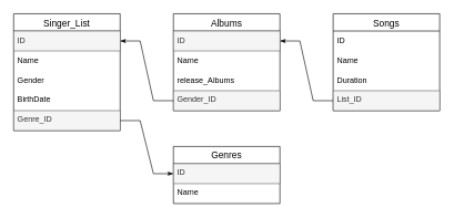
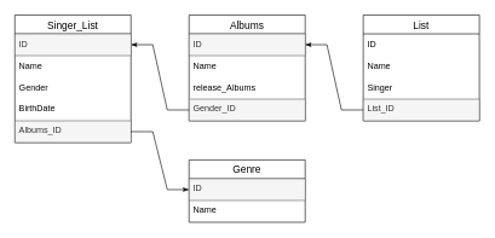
  <mxCell id="0" />
  <mxCell id="1" parent="0" />
  <mxCell id="2" value="Singer_List" style="swimlane;fontStyle=0;childLayout=stackLayout;horizontal=1;startSize=26;horizontalStack=0;resizeParent=1;resizeParentMax=0;resizeLast=0;collapsible=1;marginBottom=0;align=center;fontSize=14;" parent="1" vertex="1"><mxGeometry x="20" y="20" width="160" height="176" as="geometry" /></mxCell>
  <mxCell id="3" value="ID" style="text;strokeColor=#666666;fillColor=#f5f5f5;spacingLeft=4;spacingRight=4;overflow=hidden;rotatable=0;points=[[0,0.5],[1,0.5]];portConstraint=eastwest;fontSize=12;fontColor=#333333;" parent="2" vertex="1"><mxGeometry y="26" width="160" height="30" as="geometry" /></mxCell>
  <mxCell id="4" value="Name" style="text;strokeColor=none;fillColor=none;spacingLeft=4;spacingRight=4;overflow=hidden;rotatable=0;points=[[0,0.5],[1,0.5]];portConstraint=eastwest;fontSize=12;" parent="2" vertex="1"><mxGeometry y="56" width="160" height="30" as="geometry" /></mxCell>
  <mxCell id="5" value="Gender" style="text;strokeColor=none;fillColor=none;spacingLeft=4;spacingRight=4;overflow=hidden;rotatable=0;points=[[0,0.5],[1,0.5]];portConstraint=eastwest;fontSize=12;" parent="2" vertex="1"><mxGeometry y="86" width="160" height="30" as="geometry" /></mxCell>
  <mxCell id="6" value="BirthDate" style="text;strokeColor=none;fillColor=none;spacingLeft=4;spacingRight=4;overflow=hidden;rotatable=0;points=[[0,0.5],[1,0.5]];portConstraint=eastwest;fontSize=12;" parent="2" vertex="1"><mxGeometry y="116" width="160" height="30" as="geometry" /></mxCell>
- <mxCell id="7" value="Genre_ID" style="text;strokeColor=#666666;fillColor=#f5f5f5;spacingLeft=4;spacingRight=4;overflow=hidden;rotatable=0;points=[[0,0.5],[1,0.5]];portConstraint=eastwest;fontSize=12;fontColor=#333333;" parent="2" vertex="1"><mxGeometry y="146" width="160" height="30" as="geometry" /></mxCell>
+ <mxCell id="7" value="Albums_ID" style="text;strokeColor=#666666;fillColor=#f5f5f5;spacingLeft=4;spacingRight=4;overflow=hidden;rotatable=0;points=[[0,0.5],[1,0.5]];portConstraint=eastwest;fontSize=12;fontColor=#333333;" parent="2" vertex="1"><mxGeometry y="146" width="160" height="30" as="geometry" /></mxCell>
  <mxCell id="8" value="Albums" style="swimlane;fontStyle=0;childLayout=stackLayout;horizontal=1;startSize=26;horizontalStack=0;resizeParent=1;resizeParentMax=0;resizeLast=0;collapsible=1;marginBottom=0;align=center;fontSize=14;" parent="1" vertex="1"><mxGeometry x="260" y="20" width="160" height="146" as="geometry" /></mxCell>
  <mxCell id="9" value="ID" style="text;strokeColor=#666666;fillColor=#f5f5f5;spacingLeft=4;spacingRight=4;overflow=hidden;rotatable=0;points=[[0,0.5],[1,0.5]];portConstraint=eastwest;fontSize=12;fontColor=#333333;" parent="8" vertex="1"><mxGeometry y="26" width="160" height="30" as="geometry" /></mxCell>
  <mxCell id="10" value="Name" style="text;strokeColor=none;fillColor=none;spacingLeft=4;spacingRight=4;overflow=hidden;rotatable=0;points=[[0,0.5],[1,0.5]];portConstraint=eastwest;fontSize=12;" parent="8" vertex="1"><mxGeometry y="56" width="160" height="30" as="geometry" /></mxCell>
  <mxCell id="11" value="release_Albums" style="text;strokeColor=none;fillColor=none;spacingLeft=4;spacingRight=4;overflow=hidden;rotatable=0;points=[[0,0.5],[1,0.5]];portConstraint=eastwest;fontSize=12;" parent="8" vertex="1"><mxGeometry y="86" width="160" height="30" as="geometry" /></mxCell>
  <mxCell id="12" value="Gender_ID" style="text;strokeColor=#666666;fillColor=#f5f5f5;spacingLeft=4;spacingRight=4;overflow=hidden;rotatable=0;points=[[0,0.5],[1,0.5]];portConstraint=eastwest;fontSize=12;fontColor=#333333;" parent="8" vertex="1"><mxGeometry y="116" width="160" height="30" as="geometry" /></mxCell>
  <mxCell id="13" value="" style="edgeStyle=entityRelationEdgeStyle;fontSize=12;html=1;endArrow=classicThin;endFill=1;rounded=0;exitX=0;exitY=0.5;exitDx=0;exitDy=0;" parent="1" source="12" target="3" edge="1"><mxGeometry width="100" height="100" relative="1" as="geometry"><mxPoint x="300" y="290" as="sourcePoint" /><mxPoint x="400" y="190" as="targetPoint" /></mxGeometry></mxCell>
- <mxCell id="14" value="Songs" style="swimlane;fontStyle=0;childLayout=stackLayout;horizontal=1;startSize=26;horizontalStack=0;resizeParent=1;resizeParentMax=0;resizeLast=0;collapsible=1;marginBottom=0;align=center;fontSize=14;" parent="1" vertex="1"><mxGeometry x="500" y="20" width="160" height="146" as="geometry" /></mxCell>
+ <mxCell id="14" value="List" style="swimlane;fontStyle=0;childLayout=stackLayout;horizontal=1;startSize=26;horizontalStack=0;resizeParent=1;resizeParentMax=0;resizeLast=0;collapsible=1;marginBottom=0;align=center;fontSize=14;" parent="1" vertex="1"><mxGeometry x="500" y="20" width="160" height="146" as="geometry" /></mxCell>
  <mxCell id="15" value="ID" style="text;strokeColor=none;fillColor=none;spacingLeft=4;spacingRight=4;overflow=hidden;rotatable=0;points=[[0,0.5],[1,0.5]];portConstraint=eastwest;fontSize=12;" parent="14" vertex="1"><mxGeometry y="26" width="160" height="30" as="geometry" /></mxCell>
  <mxCell id="16" value="Name" style="text;strokeColor=none;fillColor=none;spacingLeft=4;spacingRight=4;overflow=hidden;rotatable=0;points=[[0,0.5],[1,0.5]];portConstraint=eastwest;fontSize=12;" parent="14" vertex="1"><mxGeometry y="56" width="160" height="30" as="geometry" /></mxCell>
- <mxCell id="17" value="Duration" style="text;strokeColor=none;fillColor=none;spacingLeft=4;spacingRight=4;overflow=hidden;rotatable=0;points=[[0,0.5],[1,0.5]];portConstraint=eastwest;fontSize=12;" parent="14" vertex="1"><mxGeometry y="86" width="160" height="30" as="geometry" /></mxCell>
+ <mxCell id="17" value="Singer" style="text;strokeColor=none;fillColor=none;spacingLeft=4;spacingRight=4;overflow=hidden;rotatable=0;points=[[0,0.5],[1,0.5]];portConstraint=eastwest;fontSize=12;" parent="14" vertex="1"><mxGeometry y="86" width="160" height="30" as="geometry" /></mxCell>
  <mxCell id="18" value="List_ID" style="text;strokeColor=#666666;fillColor=#f5f5f5;spacingLeft=4;spacingRight=4;overflow=hidden;rotatable=0;points=[[0,0.5],[1,0.5]];portConstraint=eastwest;fontSize=12;fontColor=#333333;" parent="14" vertex="1"><mxGeometry y="116" width="160" height="30" as="geometry" /></mxCell>
  <mxCell id="19" value="" style="edgeStyle=entityRelationEdgeStyle;fontSize=12;html=1;endArrow=classicThin;endFill=1;rounded=0;exitX=0;exitY=0.5;exitDx=0;exitDy=0;entryX=1;entryY=0.5;entryDx=0;entryDy=0;" parent="1" source="18" target="9" edge="1"><mxGeometry width="100" height="100" relative="1" as="geometry"><mxPoint x="300" y="250" as="sourcePoint" /><mxPoint x="220" y="160" as="targetPoint" /></mxGeometry></mxCell>
- <mxCell id="20" value="Genres" style="swimlane;fontStyle=0;childLayout=stackLayout;horizontal=1;startSize=26;horizontalStack=0;resizeParent=1;resizeParentMax=0;resizeLast=0;collapsible=1;marginBottom=0;align=center;fontSize=14;" parent="1" vertex="1"><mxGeometry x="260" y="220" width="160" height="86" as="geometry" /></mxCell>
+ <mxCell id="20" value="Genre" style="swimlane;fontStyle=0;childLayout=stackLayout;horizontal=1;startSize=26;horizontalStack=0;resizeParent=1;resizeParentMax=0;resizeLast=0;collapsible=1;marginBottom=0;align=center;fontSize=14;" parent="1" vertex="1"><mxGeometry x="260" y="220" width="160" height="86" as="geometry" /></mxCell>
  <mxCell id="21" value="ID" style="text;strokeColor=#666666;fillColor=#f5f5f5;spacingLeft=4;spacingRight=4;overflow=hidden;rotatable=0;points=[[0,0.5],[1,0.5]];portConstraint=eastwest;fontSize=12;fontColor=#333333;" parent="20" vertex="1"><mxGeometry y="26" width="160" height="30" as="geometry" /></mxCell>
  <mxCell id="22" value="Name" style="text;strokeColor=none;fillColor=none;spacingLeft=4;spacingRight=4;overflow=hidden;rotatable=0;points=[[0,0.5],[1,0.5]];portConstraint=eastwest;fontSize=12;" parent="20" vertex="1"><mxGeometry y="56" width="160" height="30" as="geometry" /></mxCell>
  <mxCell id="23" value="" style="edgeStyle=entityRelationEdgeStyle;fontSize=12;html=1;endArrow=classicThin;endFill=1;rounded=0;exitX=1;exitY=0.5;exitDx=0;exitDy=0;entryX=0;entryY=0.5;entryDx=0;entryDy=0;" parent="1" source="7" target="21" edge="1"><mxGeometry width="100" height="100" relative="1" as="geometry"><mxPoint x="270" y="400" as="sourcePoint" /><mxPoint x="190" y="310" as="targetPoint" /></mxGeometry></mxCell>
